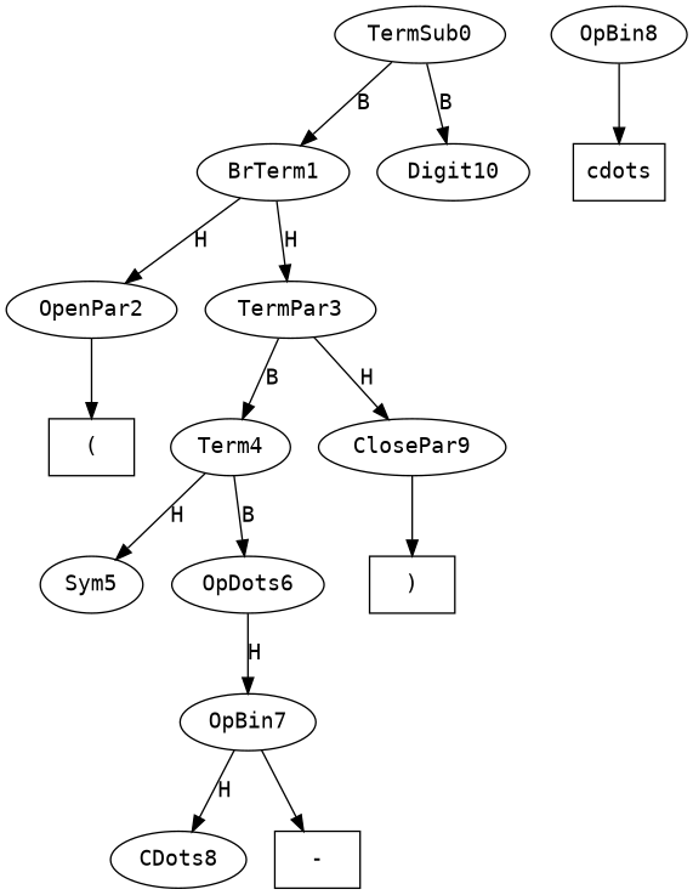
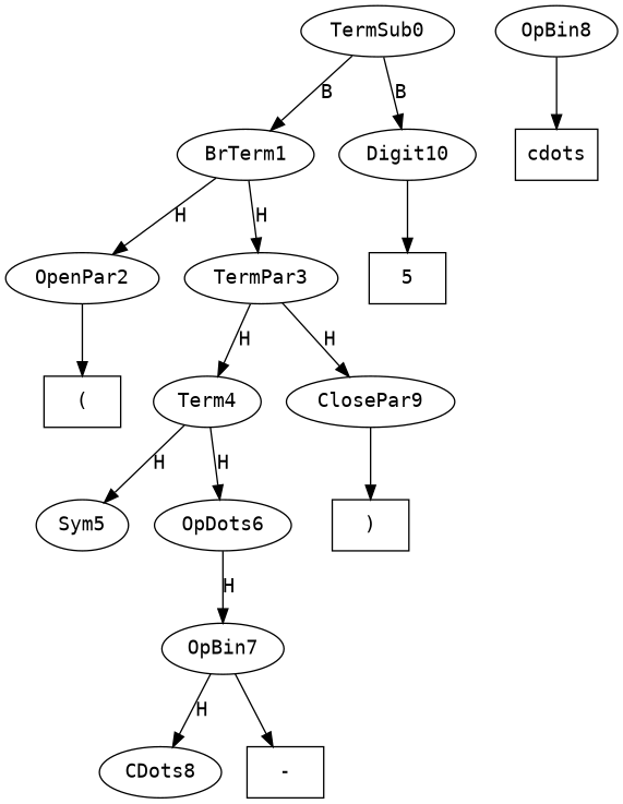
  digraph {
    fontname="DejaVu Sans Mono"
    node [fontname="DejaVu Sans Mono"]
    edge [fontname="DejaVu Sans Mono"]
    TermSub0
    BrTerm1
    Digit10
    OpenPar2
    TermPar3
+   n6 [label=5 shape=box]
    n7 [label="(" shape=box]
    Term4
    ClosePar9
    Sym5
    OpDots6
    n12 [label=")" shape=box]
    OpBin7
    CDots8
    n15 [label="-" shape=box]
    n16 [label="\cdots" shape=box]
    OpBin8
    TermSub0 -> BrTerm1 [label=B]
    TermSub0 -> Digit10 [label=B]
    BrTerm1 -> OpenPar2 [label=H]
    BrTerm1 -> TermPar3 [label=H]
+   Digit10 -> n6
    OpenPar2 -> n7
-   TermPar3 -> Term4 [label=B]
+   TermPar3 -> Term4 [label=H]
    TermPar3 -> ClosePar9 [label=H]
    Term4 -> Sym5 [label=H]
-   Term4 -> OpDots6 [label=B]
+   Term4 -> OpDots6 [label=H]
    ClosePar9 -> n12
    OpDots6 -> OpBin7 [label=H]
    OpBin7 -> CDots8 [label=H]
    OpBin7 -> n15
    OpBin8 -> n16
  }
